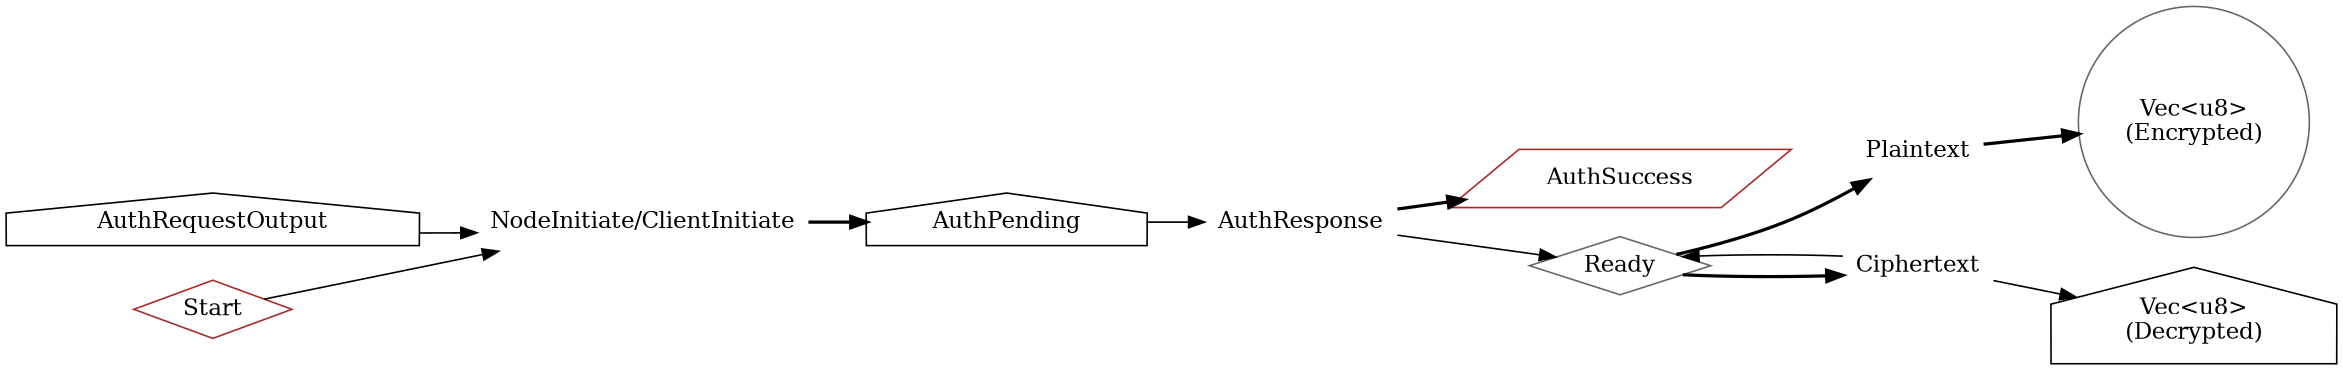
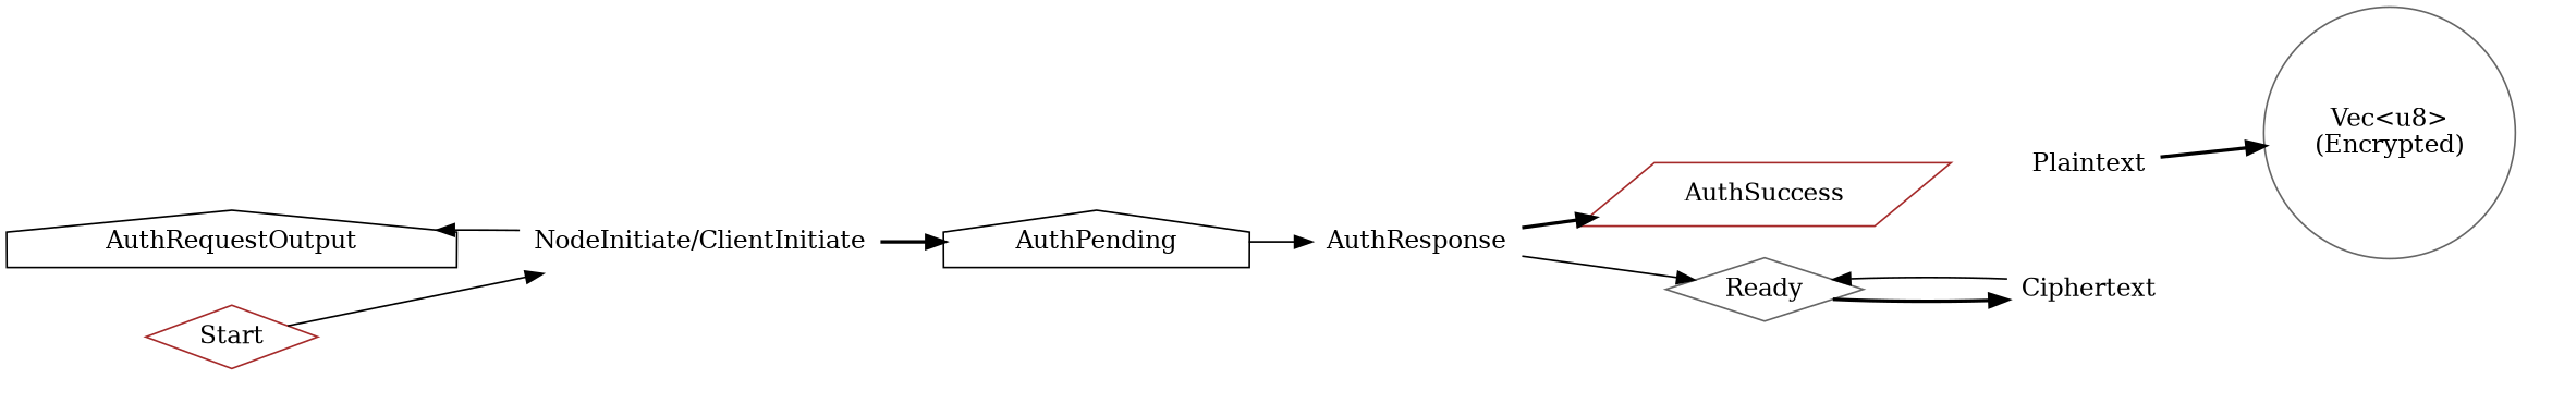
  digraph {
    rankdir=LR
    node [color=black shape=none]
    edge [style=solid]
    AuthRequestOutput [shape=house]
    AuthResponse [color=teal]
    AuthSuccess [color=brown shape=parallelogram]
    Ready [color=gray40 shape=diamond]
    n5 [color=brown label=Plaintext]
    n6 [label=Ciphertext]
    n7 [color=gray40 label="NodeInitiate/ClientInitiate"]
    AuthPending [shape=house]
    n9 [color=gray40 label="Vec<u8>\n(Encrypted)" shape=circle]
-   n10 [label="Vec<u8>\n(Decrypted)" shape=house]
    Start [color=brown shape=diamond]
    AuthResponse -> AuthSuccess [style=bold]
    AuthResponse -> Ready
-   Ready -> n5 [style=bold]
    Ready -> n6 [style=bold]
    n5 -> n9 [style=bold]
    n6 -> Ready
-   n6 -> n10
-   AuthRequestOutput -> n7
+   n7 -> AuthRequestOutput
    n7 -> AuthPending [style=bold]
    AuthPending -> AuthResponse
    Start -> n7
  }
